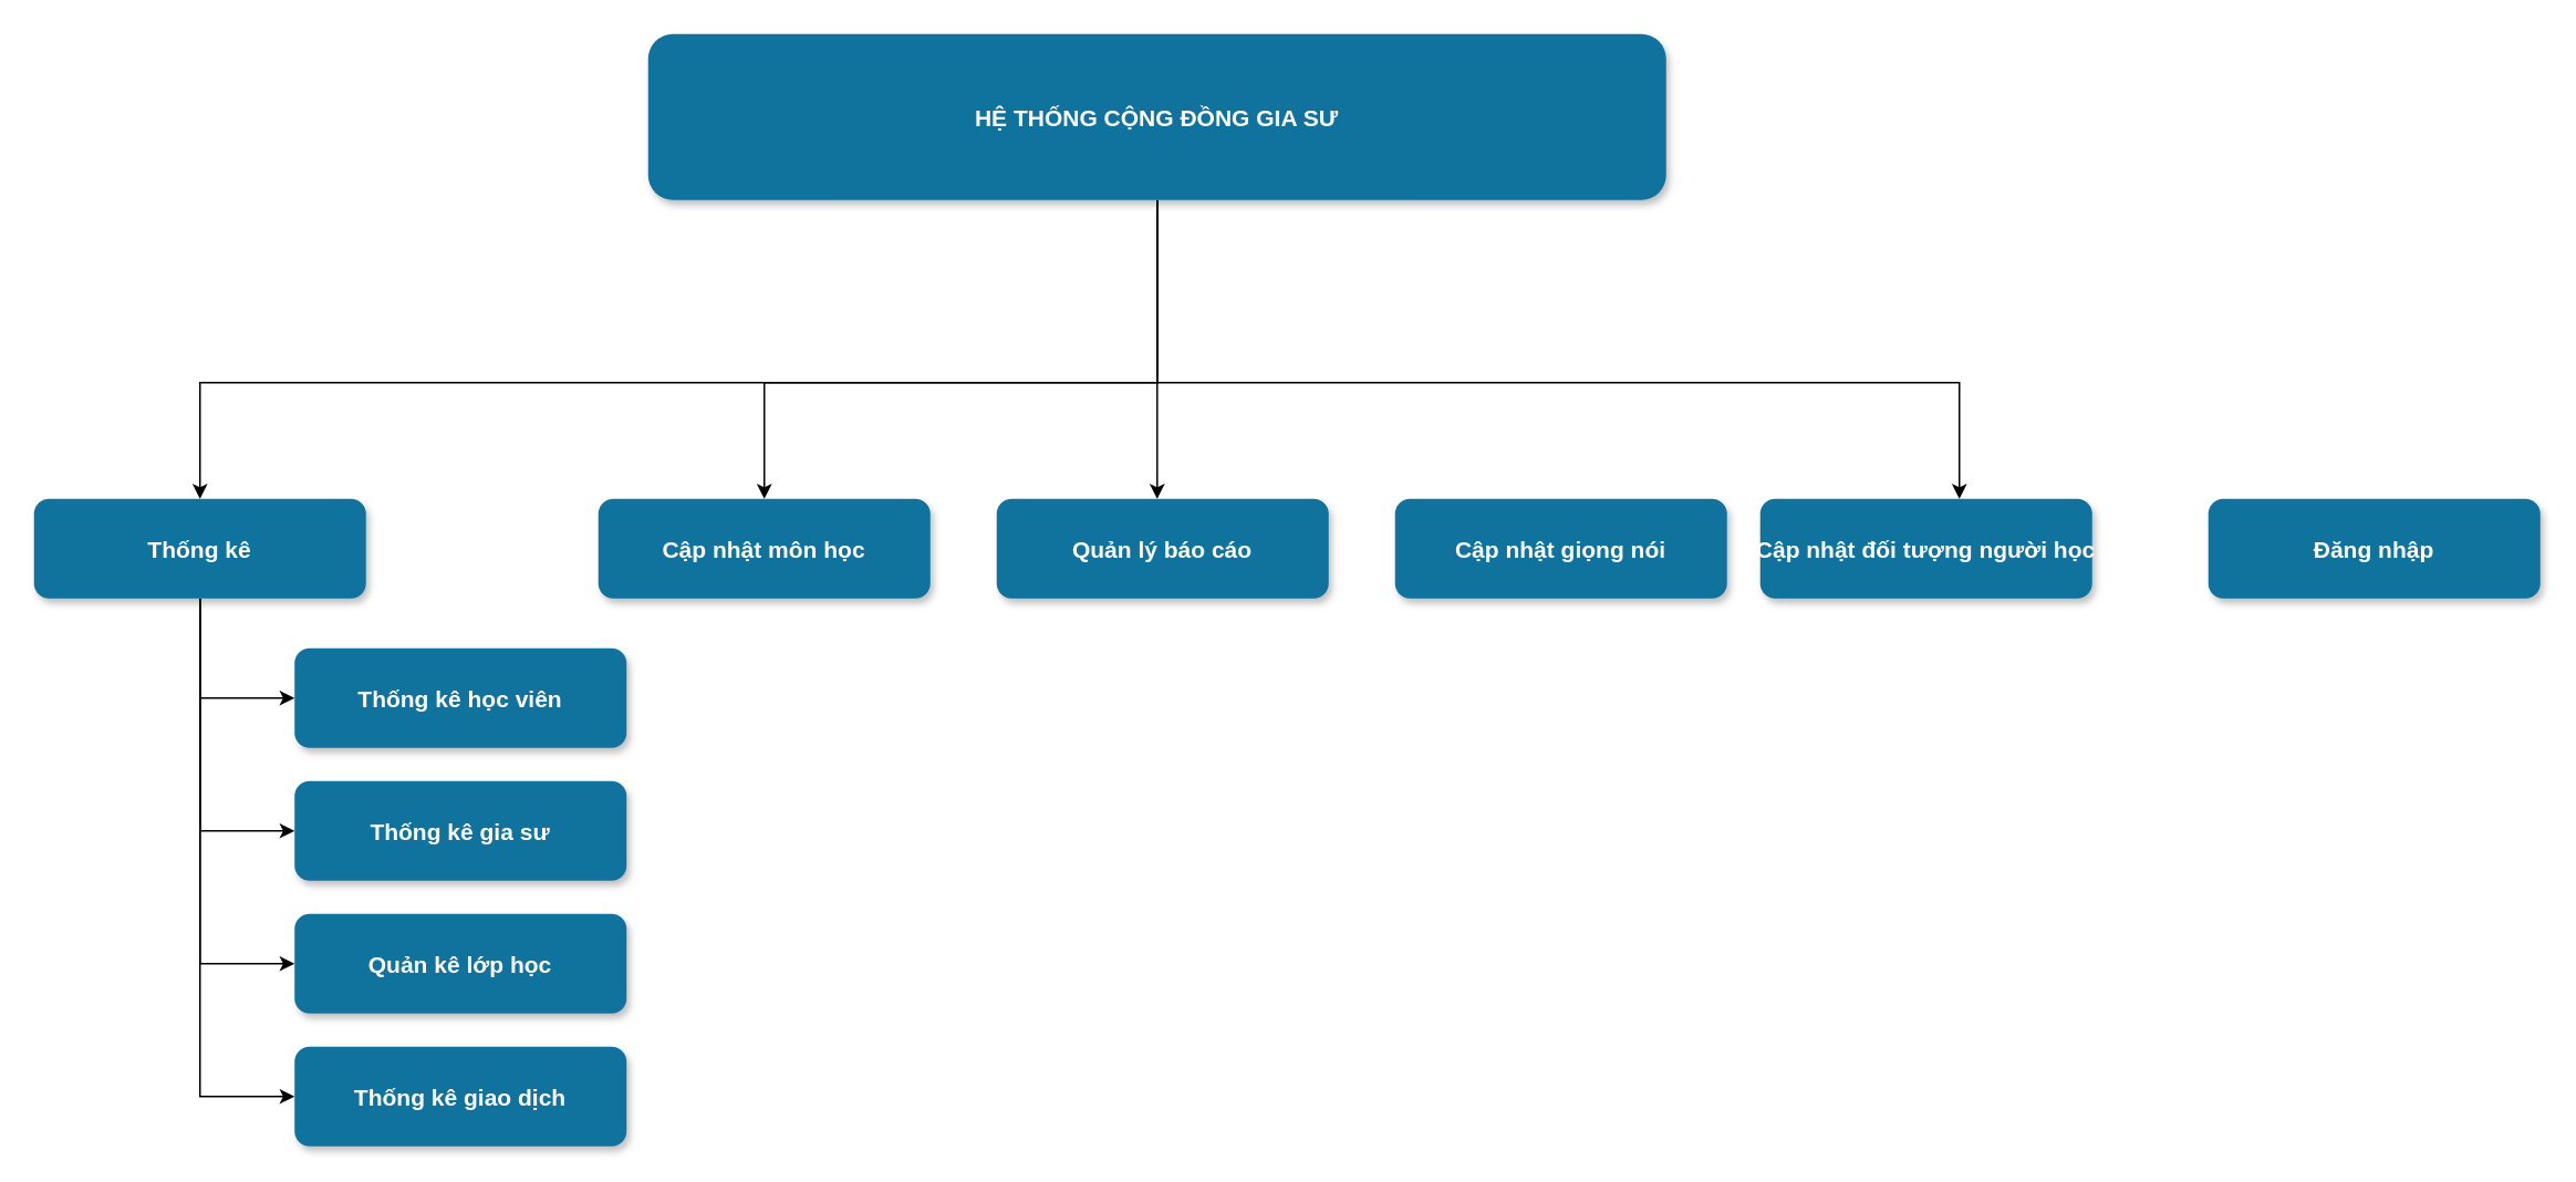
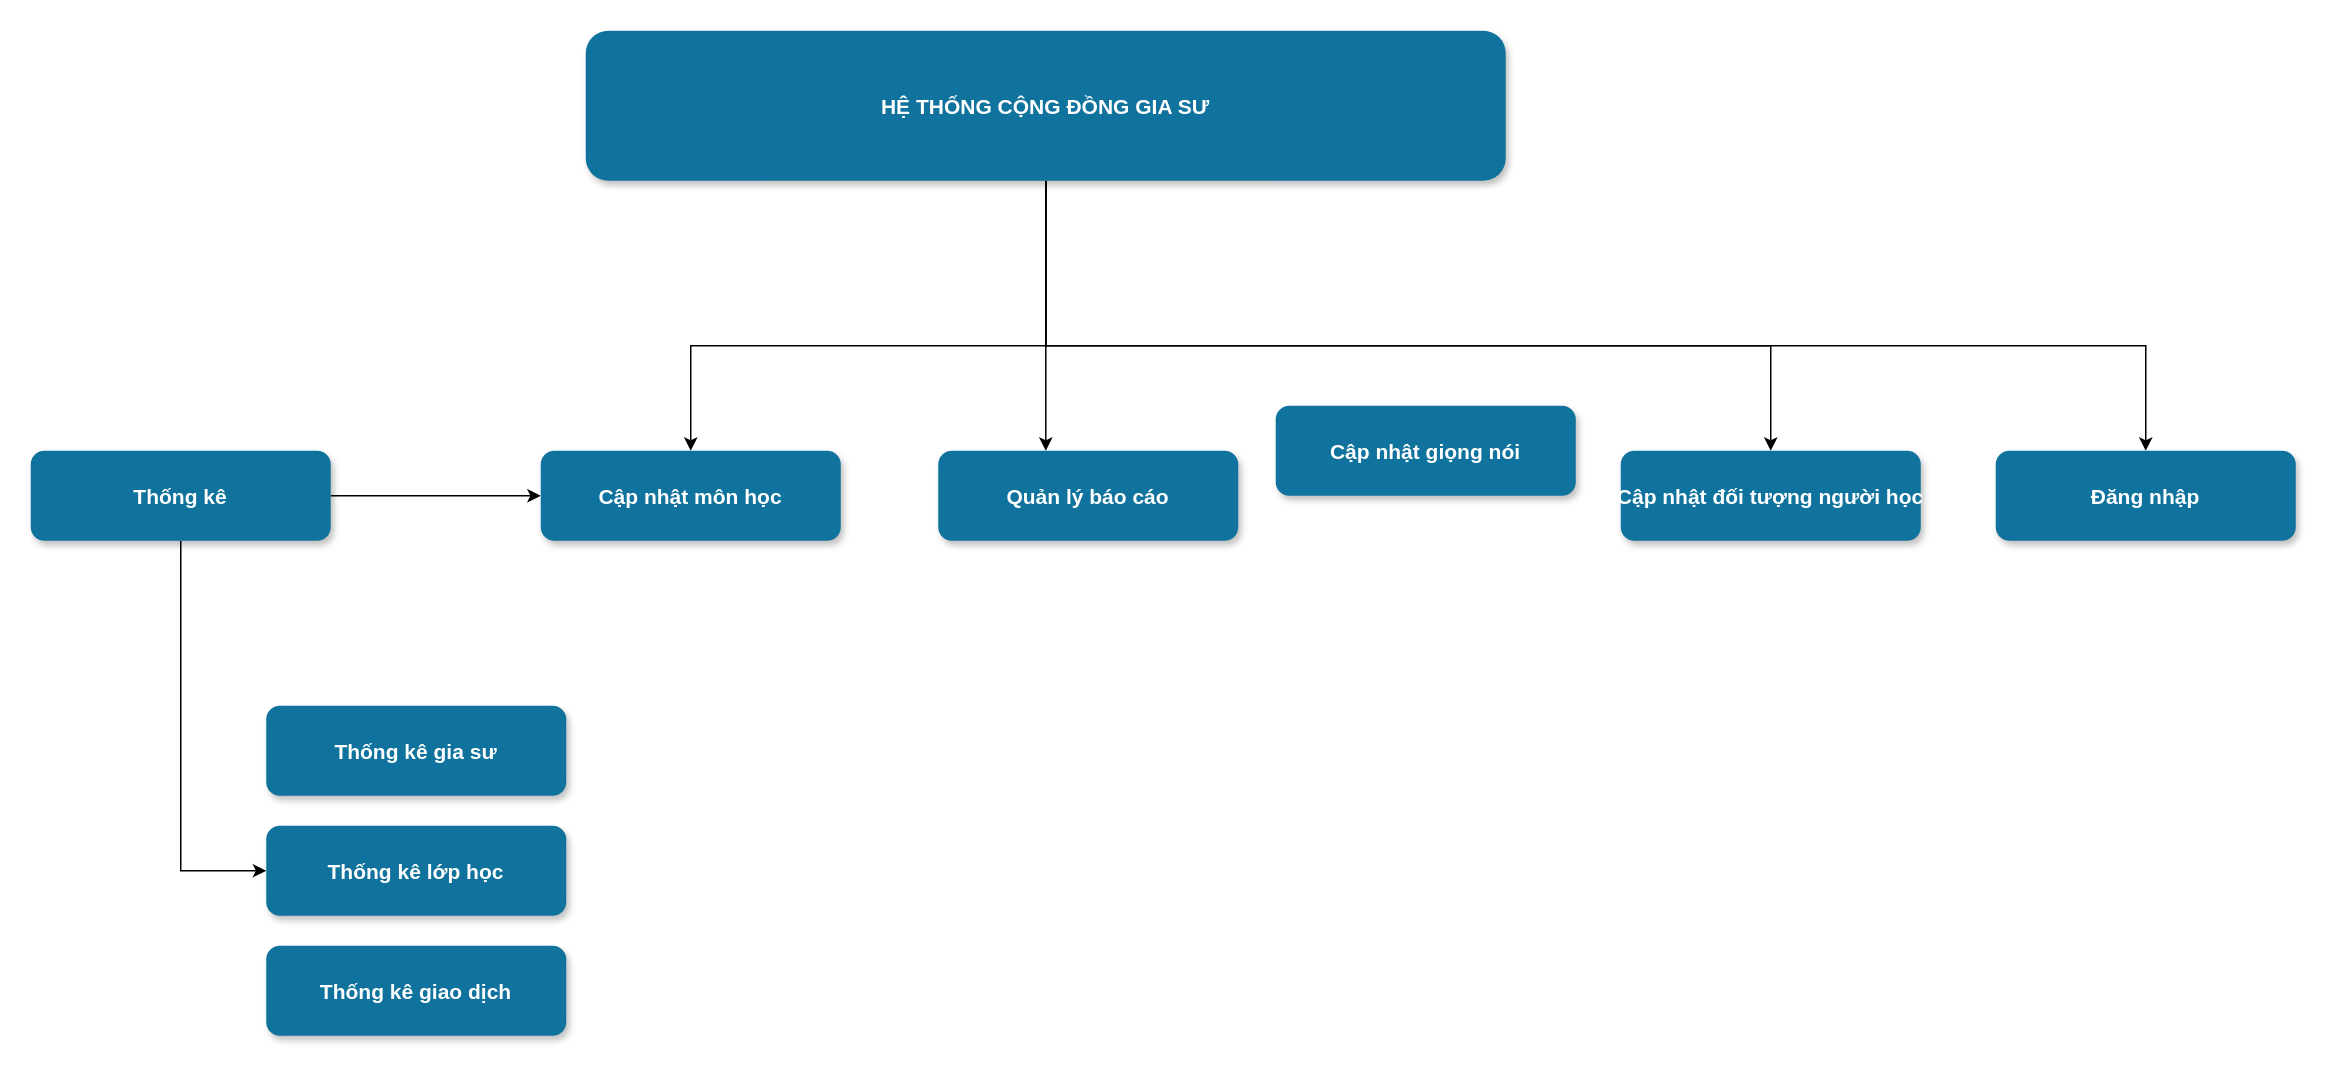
  <mxCell id="0" />
  <mxCell id="1" parent="0" />
- <mxCell id="2" style="edgeStyle=orthogonalEdgeStyle;rounded=0;orthogonalLoop=1;jettySize=auto;html=1;" edge="1" parent="1" source="7" target="12"><mxGeometry relative="1" as="geometry"><Array as="points"><mxPoint x="697" y="230" /><mxPoint x="120" y="230" /></Array></mxGeometry></mxCell>
  <mxCell id="3" style="edgeStyle=orthogonalEdgeStyle;rounded=0;orthogonalLoop=1;jettySize=auto;html=1;entryX=0.5;entryY=0;entryDx=0;entryDy=0;" edge="1" parent="1" source="7" target="13"><mxGeometry relative="1" as="geometry"><Array as="points"><mxPoint x="697" y="230" /><mxPoint x="460" y="230" /></Array></mxGeometry></mxCell>
  <mxCell id="4" style="edgeStyle=orthogonalEdgeStyle;rounded=0;orthogonalLoop=1;jettySize=auto;html=1;" edge="1" parent="1" source="7" target="14"><mxGeometry relative="1" as="geometry"><Array as="points"><mxPoint x="697" y="225" /><mxPoint x="697" y="225" /></Array></mxGeometry></mxCell>
  <mxCell id="5" style="edgeStyle=orthogonalEdgeStyle;rounded=0;orthogonalLoop=1;jettySize=auto;html=1;" edge="1" parent="1" source="7" target="16"><mxGeometry relative="1" as="geometry"><Array as="points"><mxPoint x="697" y="230" /><mxPoint x="1180" y="230" /></Array></mxGeometry></mxCell>
+ <mxCell id="6" style="edgeStyle=orthogonalEdgeStyle;rounded=0;orthogonalLoop=1;jettySize=auto;html=1;entryX=0.5;entryY=0;entryDx=0;entryDy=0;" edge="1" parent="1" source="7" target="21"><mxGeometry relative="1" as="geometry"><Array as="points"><mxPoint x="697" y="230" /><mxPoint x="1430" y="230" /></Array></mxGeometry></mxCell>
  <mxCell id="7" value="HỆ THỐNG CỘNG ĐỒNG GIA SƯ" style="rounded=1;fillColor=#10739E;strokeColor=none;shadow=1;gradientColor=none;fontStyle=1;fontColor=#FFFFFF;fontSize=14;" vertex="1" parent="1"><mxGeometry x="390" y="20" width="613.33" height="100" as="geometry" /></mxCell>
- <mxCell id="8" style="edgeStyle=orthogonalEdgeStyle;rounded=0;orthogonalLoop=1;jettySize=auto;html=1;entryX=0;entryY=0.5;entryDx=0;entryDy=0;" edge="1" parent="1" source="12" target="17"><mxGeometry relative="1" as="geometry" /></mxCell>
- <mxCell id="9" style="edgeStyle=orthogonalEdgeStyle;rounded=0;orthogonalLoop=1;jettySize=auto;html=1;entryX=0;entryY=0.5;entryDx=0;entryDy=0;" edge="1" parent="1" source="12" target="18"><mxGeometry relative="1" as="geometry" /></mxCell>
  <mxCell id="10" style="edgeStyle=orthogonalEdgeStyle;rounded=0;orthogonalLoop=1;jettySize=auto;html=1;entryX=0;entryY=0.5;entryDx=0;entryDy=0;" edge="1" parent="1" source="12" target="19"><mxGeometry relative="1" as="geometry" /></mxCell>
- <mxCell id="11" style="edgeStyle=orthogonalEdgeStyle;rounded=0;orthogonalLoop=1;jettySize=auto;html=1;entryX=0;entryY=0.5;entryDx=0;entryDy=0;" edge="1" parent="1" source="12" target="20"><mxGeometry relative="1" as="geometry" /></mxCell>
+ <mxCell id="11" style="edgeStyle=orthogonalEdgeStyle;rounded=0;orthogonalLoop=1;jettySize=auto;html=1;" edge="1" parent="1" source="12" target="13"><mxGeometry relative="1" as="geometry" /></mxCell>
  <mxCell id="12" value="Thống kê" style="rounded=1;fillColor=#10739E;strokeColor=none;shadow=1;gradientColor=none;fontStyle=1;fontColor=#FFFFFF;fontSize=14;" vertex="1" parent="1"><mxGeometry x="20" y="300" width="200" height="60" as="geometry" /></mxCell>
  <mxCell id="13" value="Cập nhật môn học" style="rounded=1;fillColor=#10739E;strokeColor=none;shadow=1;gradientColor=none;fontStyle=1;fontColor=#FFFFFF;fontSize=14;" vertex="1" parent="1"><mxGeometry x="360" y="300" width="200" height="60" as="geometry" /></mxCell>
- <mxCell id="14" value="Quản lý báo cáo" style="rounded=1;fillColor=#10739E;strokeColor=none;shadow=1;gradientColor=none;fontStyle=1;fontColor=#FFFFFF;fontSize=14;" vertex="1" parent="1"><mxGeometry x="600" y="300" width="200" height="60" as="geometry" /></mxCell>
- <mxCell id="15" value="Cập nhật giọng nói" style="rounded=1;fillColor=#10739E;strokeColor=none;shadow=1;gradientColor=none;fontStyle=1;fontColor=#FFFFFF;fontSize=14;" vertex="1" parent="1"><mxGeometry x="840" y="300" width="200" height="60" as="geometry" /></mxCell>
- <mxCell id="16" value="Cập nhật đối tượng người học" style="rounded=1;fillColor=#10739E;strokeColor=none;shadow=1;gradientColor=none;fontStyle=1;fontColor=#FFFFFF;fontSize=14;" vertex="1" parent="1"><mxGeometry x="1060" y="300" width="200" height="60" as="geometry" /></mxCell>
- <mxCell id="17" value="Thống kê học viên" style="rounded=1;fillColor=#10739E;strokeColor=none;shadow=1;gradientColor=none;fontStyle=1;fontColor=#FFFFFF;fontSize=14;" vertex="1" parent="1"><mxGeometry x="177" y="390" width="200" height="60" as="geometry" /></mxCell>
+ <mxCell id="14" value="Quản lý báo cáo" style="rounded=1;fillColor=#10739E;strokeColor=none;shadow=1;gradientColor=none;fontStyle=1;fontColor=#FFFFFF;fontSize=14;" vertex="1" parent="1"><mxGeometry x="625" y="300" width="200" height="60" as="geometry" /></mxCell>
+ <mxCell id="15" value="Cập nhật giọng nói" style="rounded=1;fillColor=#10739E;strokeColor=none;shadow=1;gradientColor=none;fontStyle=1;fontColor=#FFFFFF;fontSize=14;" vertex="1" parent="1"><mxGeometry x="850" y="270" width="200" height="60" as="geometry" /></mxCell>
+ <mxCell id="16" value="Cập nhật đối tượng người học" style="rounded=1;fillColor=#10739E;strokeColor=none;shadow=1;gradientColor=none;fontStyle=1;fontColor=#FFFFFF;fontSize=14;" vertex="1" parent="1"><mxGeometry x="1080" y="300" width="200" height="60" as="geometry" /></mxCell>
  <mxCell id="18" value="Thống kê gia sư" style="rounded=1;fillColor=#10739E;strokeColor=none;shadow=1;gradientColor=none;fontStyle=1;fontColor=#FFFFFF;fontSize=14;" vertex="1" parent="1"><mxGeometry x="177" y="470" width="200" height="60" as="geometry" /></mxCell>
- <mxCell id="19" value="Quản kê lớp học" style="rounded=1;fillColor=#10739E;strokeColor=none;shadow=1;gradientColor=none;fontStyle=1;fontColor=#FFFFFF;fontSize=14;" vertex="1" parent="1"><mxGeometry x="177" y="550" width="200" height="60" as="geometry" /></mxCell>
+ <mxCell id="19" value="Thống kê lớp học" style="rounded=1;fillColor=#10739E;strokeColor=none;shadow=1;gradientColor=none;fontStyle=1;fontColor=#FFFFFF;fontSize=14;" vertex="1" parent="1"><mxGeometry x="177" y="550" width="200" height="60" as="geometry" /></mxCell>
  <mxCell id="20" value="Thống kê giao dịch" style="rounded=1;fillColor=#10739E;strokeColor=none;shadow=1;gradientColor=none;fontStyle=1;fontColor=#FFFFFF;fontSize=14;" vertex="1" parent="1"><mxGeometry x="177" y="630" width="200" height="60" as="geometry" /></mxCell>
  <mxCell id="21" value="Đăng nhập" style="rounded=1;fillColor=#10739E;strokeColor=none;shadow=1;gradientColor=none;fontStyle=1;fontColor=#FFFFFF;fontSize=14;" vertex="1" parent="1"><mxGeometry x="1330" y="300" width="200" height="60" as="geometry" /></mxCell>
